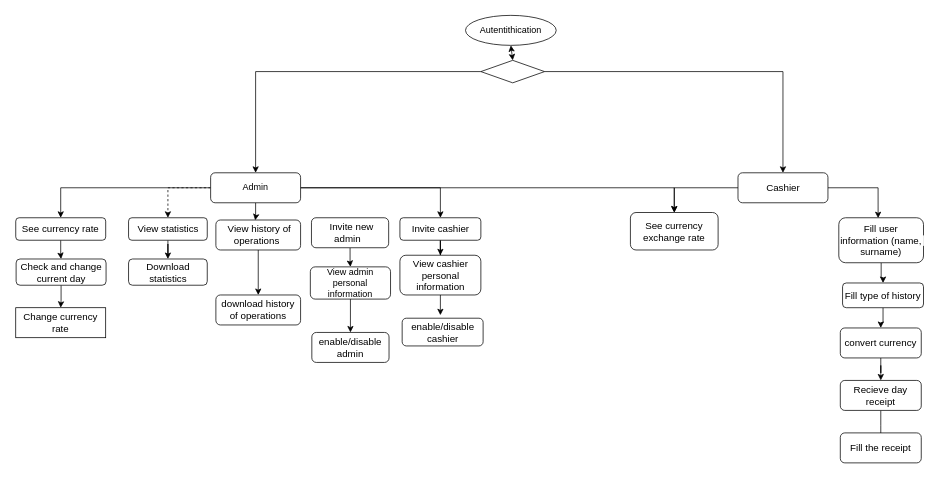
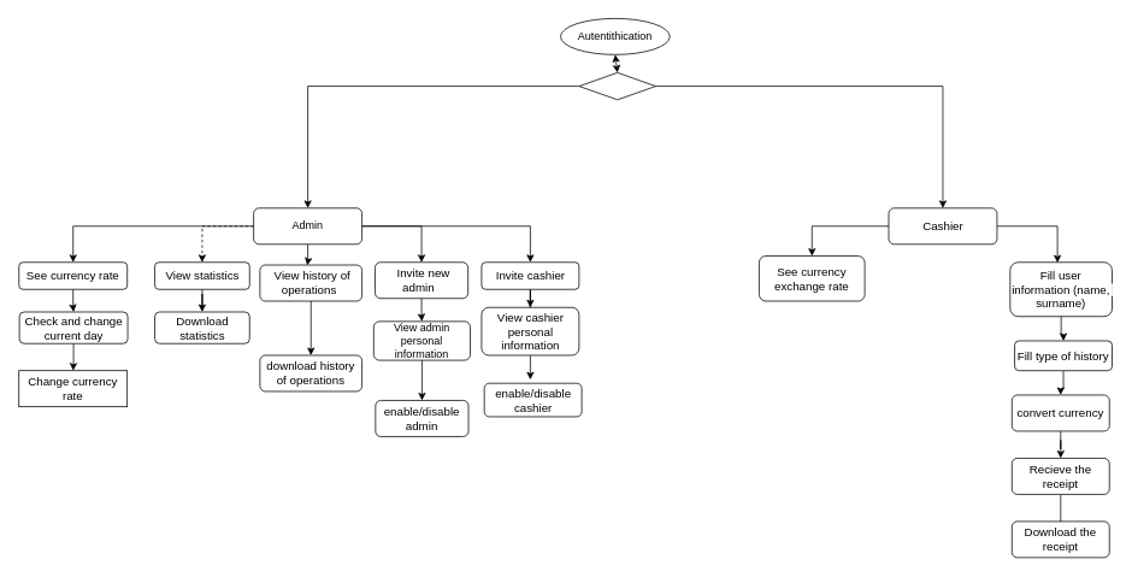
  <mxCell id="0" />
  <mxCell id="1" parent="0" />
  <mxCell id="2" value="Autentithication" style="ellipse;whiteSpace=wrap;html=1;arcSize=23;" parent="1" vertex="1"><mxGeometry x="620" y="20" width="121" height="40" as="geometry" /></mxCell>
  <mxCell id="3" style="edgeStyle=orthogonalEdgeStyle;rounded=0;orthogonalLoop=1;jettySize=auto;html=1;entryX=0.5;entryY=0;entryDx=0;entryDy=0;" parent="1" source="5" target="11" edge="1"><mxGeometry relative="1" as="geometry"><mxPoint x="340" y="150" as="targetPoint" /></mxGeometry></mxCell>
  <mxCell id="4" style="edgeStyle=orthogonalEdgeStyle;rounded=0;orthogonalLoop=1;jettySize=auto;html=1;entryX=0.5;entryY=0;entryDx=0;entryDy=0;" parent="1" source="5" target="34" edge="1"><mxGeometry relative="1" as="geometry"><mxPoint x="1044" y="150" as="targetPoint" /></mxGeometry></mxCell>
  <mxCell id="5" value="" style="rhombus;whiteSpace=wrap;html=1;" parent="1" vertex="1"><mxGeometry x="640.5" y="80" width="85" height="30" as="geometry" /></mxCell>
  <mxCell id="6" style="edgeStyle=orthogonalEdgeStyle;rounded=0;orthogonalLoop=1;jettySize=auto;html=1;entryX=0.5;entryY=0;entryDx=0;entryDy=0;" parent="1" source="11" target="18" edge="1"><mxGeometry relative="1" as="geometry" /></mxCell>
- <mxCell id="7" style="edgeStyle=orthogonalEdgeStyle;rounded=0;orthogonalLoop=1;jettySize=auto;html=1;" parent="1" source="11" target="37" edge="1"><mxGeometry relative="1" as="geometry" /></mxCell>
+ <mxCell id="7" style="edgeStyle=orthogonalEdgeStyle;rounded=0;orthogonalLoop=1;jettySize=auto;html=1;entryX=0.5;entryY=0;entryDx=0;entryDy=0;" parent="1" source="11" target="20" edge="1"><mxGeometry relative="1" as="geometry" /></mxCell>
  <mxCell id="8" style="edgeStyle=orthogonalEdgeStyle;rounded=0;orthogonalLoop=1;jettySize=auto;html=1;entryX=0.5;entryY=0;entryDx=0;entryDy=0;" parent="1" source="11" target="22" edge="1"><mxGeometry relative="1" as="geometry" /></mxCell>
  <mxCell id="9" style="edgeStyle=orthogonalEdgeStyle;rounded=0;orthogonalLoop=1;jettySize=auto;html=1;entryX=0.5;entryY=0;entryDx=0;entryDy=0;dashed=1;" parent="1" source="11" target="14" edge="1"><mxGeometry relative="1" as="geometry"><mxPoint x="230.5" y="280" as="targetPoint" /></mxGeometry></mxCell>
  <mxCell id="10" style="edgeStyle=orthogonalEdgeStyle;rounded=0;orthogonalLoop=1;jettySize=auto;html=1;entryX=0.464;entryY=0.009;entryDx=0;entryDy=0;entryPerimeter=0;" parent="1" source="11" target="16" edge="1"><mxGeometry relative="1" as="geometry" /></mxCell>
  <mxCell id="11" value="Admin" style="rounded=1;whiteSpace=wrap;html=1;" parent="1" vertex="1"><mxGeometry x="280" y="230" width="120" height="40" as="geometry" /></mxCell>
  <mxCell id="12" value="" style="endArrow=classic;startArrow=classic;html=1;entryX=0.5;entryY=1;entryDx=0;entryDy=0;exitX=0.5;exitY=0;exitDx=0;exitDy=0;" parent="1" source="5" target="2" edge="1"><mxGeometry width="50" height="50" relative="1" as="geometry"><mxPoint x="553.5" y="140" as="sourcePoint" /><mxPoint x="603.5" y="90" as="targetPoint" /></mxGeometry></mxCell>
  <mxCell id="13" style="edgeStyle=orthogonalEdgeStyle;rounded=0;orthogonalLoop=1;jettySize=auto;html=1;entryX=0.5;entryY=0;entryDx=0;entryDy=0;" parent="1" source="14" target="26" edge="1"><mxGeometry relative="1" as="geometry" /></mxCell>
  <mxCell id="14" value="&lt;span style=&quot;font-family: &amp;#34;tahoma&amp;#34; , sans-serif , &amp;#34;arial&amp;#34; , &amp;#34;helvetica&amp;#34; ; font-size: 13px ; white-space: pre-wrap ; background-color: rgb(255 , 255 , 255)&quot;&gt; View statistics &lt;/span&gt;&lt;span style=&quot;font-family: &amp;#34;tahoma&amp;#34; , sans-serif , &amp;#34;arial&amp;#34; , &amp;#34;helvetica&amp;#34; ; font-size: 13px ; white-space: pre-wrap ; background-color: rgb(255 , 255 , 255)&quot;&gt;&lt;br&gt;&lt;/span&gt;" style="rounded=1;whiteSpace=wrap;html=1;" parent="1" vertex="1"><mxGeometry x="170.5" y="290" width="105" height="30" as="geometry" /></mxCell>
  <mxCell id="15" style="edgeStyle=orthogonalEdgeStyle;rounded=0;orthogonalLoop=1;jettySize=auto;html=1;entryX=0.5;entryY=0;entryDx=0;entryDy=0;" parent="1" source="16" target="27" edge="1"><mxGeometry relative="1" as="geometry" /></mxCell>
  <mxCell id="16" value="&lt;span style=&quot;font-family: &amp;#34;tahoma&amp;#34; , sans-serif , &amp;#34;arial&amp;#34; , &amp;#34;helvetica&amp;#34; ; font-size: 13px ; white-space: pre-wrap ; background-color: rgb(255 , 255 , 255)&quot;&gt; View history of operations &lt;/span&gt;&lt;span style=&quot;font-family: &amp;#34;tahoma&amp;#34; , sans-serif , &amp;#34;arial&amp;#34; , &amp;#34;helvetica&amp;#34; ; font-size: 13px ; white-space: pre-wrap ; background-color: rgb(255 , 255 , 255)&quot;&gt;&lt;br&gt;&lt;/span&gt;" style="rounded=1;whiteSpace=wrap;html=1;" parent="1" vertex="1"><mxGeometry x="287" y="293" width="113" height="40" as="geometry" /></mxCell>
  <mxCell id="17" style="edgeStyle=orthogonalEdgeStyle;rounded=0;orthogonalLoop=1;jettySize=auto;html=1;entryX=0.5;entryY=0;entryDx=0;entryDy=0;" parent="1" source="18" target="24" edge="1"><mxGeometry relative="1" as="geometry" /></mxCell>
  <mxCell id="18" value="&lt;span style=&quot;font-family: &amp;#34;tahoma&amp;#34; , sans-serif , &amp;#34;arial&amp;#34; , &amp;#34;helvetica&amp;#34; ; font-size: 13px ; white-space: pre-wrap ; background-color: rgb(255 , 255 , 255)&quot;&gt;See currency rate&lt;/span&gt;&lt;span style=&quot;font-family: &amp;#34;tahoma&amp;#34; , sans-serif , &amp;#34;arial&amp;#34; , &amp;#34;helvetica&amp;#34; ; font-size: 13px ; white-space: pre-wrap ; background-color: rgb(255 , 255 , 255)&quot;&gt;&lt;br&gt;&lt;/span&gt;" style="rounded=1;whiteSpace=wrap;html=1;" parent="1" vertex="1"><mxGeometry x="20" y="290" width="120" height="30" as="geometry" /></mxCell>
  <mxCell id="19" style="edgeStyle=orthogonalEdgeStyle;rounded=0;orthogonalLoop=1;jettySize=auto;html=1;entryX=0.5;entryY=0;entryDx=0;entryDy=0;" edge="1" parent="1" source="20" target="46"><mxGeometry relative="1" as="geometry" /></mxCell>
  <mxCell id="20" value="&lt;span style=&quot;font-family: &amp;#34;tahoma&amp;#34; , sans-serif , &amp;#34;arial&amp;#34; , &amp;#34;helvetica&amp;#34; ; font-size: 13px ; white-space: pre-wrap ; background-color: rgb(255 , 255 , 255)&quot;&gt; Invite new admin  &lt;/span&gt;&lt;span style=&quot;font-family: &amp;#34;tahoma&amp;#34; , sans-serif , &amp;#34;arial&amp;#34; , &amp;#34;helvetica&amp;#34; ; font-size: 13px ; white-space: pre-wrap ; background-color: rgb(255 , 255 , 255)&quot;&gt;&lt;br&gt;&lt;/span&gt;" style="rounded=1;whiteSpace=wrap;html=1;" parent="1" vertex="1"><mxGeometry x="414.5" y="290" width="103" height="40" as="geometry" /></mxCell>
  <mxCell id="21" style="edgeStyle=orthogonalEdgeStyle;rounded=0;orthogonalLoop=1;jettySize=auto;html=1;entryX=0.5;entryY=0;entryDx=0;entryDy=0;" parent="1" source="22" target="30" edge="1"><mxGeometry relative="1" as="geometry" /></mxCell>
  <mxCell id="22" value="&lt;span style=&quot;font-family: &amp;#34;tahoma&amp;#34; , sans-serif , &amp;#34;arial&amp;#34; , &amp;#34;helvetica&amp;#34; ; font-size: 13px ; white-space: pre-wrap ; background-color: rgb(255 , 255 , 255)&quot;&gt; Invite cashier &lt;/span&gt;&lt;span style=&quot;font-family: &amp;#34;tahoma&amp;#34; , sans-serif , &amp;#34;arial&amp;#34; , &amp;#34;helvetica&amp;#34; ; font-size: 13px ; white-space: pre-wrap ; background-color: rgb(255 , 255 , 255)&quot;&gt;&lt;br&gt;&lt;/span&gt;" style="rounded=1;whiteSpace=wrap;html=1;" parent="1" vertex="1"><mxGeometry x="532.5" y="290" width="108" height="30" as="geometry" /></mxCell>
  <mxCell id="23" style="edgeStyle=orthogonalEdgeStyle;rounded=0;orthogonalLoop=1;jettySize=auto;html=1;entryX=0.5;entryY=0;entryDx=0;entryDy=0;" parent="1" source="24" target="25" edge="1"><mxGeometry relative="1" as="geometry" /></mxCell>
  <mxCell id="24" value="&lt;span style=&quot;font-family: &amp;#34;tahoma&amp;#34; , sans-serif , &amp;#34;arial&amp;#34; , &amp;#34;helvetica&amp;#34; ; font-size: 13px ; white-space: pre-wrap ; background-color: rgb(255 , 255 , 255)&quot;&gt;Check and change current day&lt;/span&gt;&lt;span style=&quot;font-family: &amp;#34;tahoma&amp;#34; , sans-serif , &amp;#34;arial&amp;#34; , &amp;#34;helvetica&amp;#34; ; font-size: 13px ; white-space: pre-wrap ; background-color: rgb(255 , 255 , 255)&quot;&gt;&lt;br&gt;&lt;/span&gt;" style="rounded=1;whiteSpace=wrap;html=1;" parent="1" vertex="1"><mxGeometry x="20.5" y="345" width="120" height="35" as="geometry" /></mxCell>
  <mxCell id="25" value="&lt;span style=&quot;font-family: &amp;#34;tahoma&amp;#34; , sans-serif , &amp;#34;arial&amp;#34; , &amp;#34;helvetica&amp;#34; ; font-size: 13px ; white-space: pre-wrap ; background-color: rgb(255 , 255 , 255)&quot;&gt;Change currency rate&lt;/span&gt;&lt;span style=&quot;font-family: &amp;#34;tahoma&amp;#34; , sans-serif , &amp;#34;arial&amp;#34; , &amp;#34;helvetica&amp;#34; ; font-size: 13px ; white-space: pre-wrap ; background-color: rgb(255 , 255 , 255)&quot;&gt;&lt;br&gt;&lt;/span&gt;" style="whiteSpace=wrap;html=1;rounded=0;" parent="1" vertex="1"><mxGeometry x="20" y="410" width="120" height="40" as="geometry" /></mxCell>
  <mxCell id="26" value="&lt;span style=&quot;font-family: &amp;#34;tahoma&amp;#34; , sans-serif , &amp;#34;arial&amp;#34; , &amp;#34;helvetica&amp;#34; ; font-size: 13px ; white-space: pre-wrap ; background-color: rgb(255 , 255 , 255)&quot;&gt;Download statistics&lt;/span&gt;&lt;span style=&quot;font-family: &amp;#34;tahoma&amp;#34; , sans-serif , &amp;#34;arial&amp;#34; , &amp;#34;helvetica&amp;#34; ; font-size: 13px ; white-space: pre-wrap ; background-color: rgb(255 , 255 , 255)&quot;&gt;&lt;br&gt;&lt;/span&gt;" style="rounded=1;whiteSpace=wrap;html=1;" parent="1" vertex="1"><mxGeometry x="170.5" y="345" width="105" height="35" as="geometry" /></mxCell>
  <mxCell id="27" value="&lt;span style=&quot;font-family: &amp;#34;tahoma&amp;#34; , sans-serif , &amp;#34;arial&amp;#34; , &amp;#34;helvetica&amp;#34; ; font-size: 13px ; white-space: pre-wrap ; background-color: rgb(255 , 255 , 255)&quot;&gt;download history of operations&lt;/span&gt;&lt;span style=&quot;font-family: &amp;#34;tahoma&amp;#34; , sans-serif , &amp;#34;arial&amp;#34; , &amp;#34;helvetica&amp;#34; ; font-size: 13px ; white-space: pre-wrap ; background-color: rgb(255 , 255 , 255)&quot;&gt;&lt;br&gt;&lt;/span&gt;" style="rounded=1;whiteSpace=wrap;html=1;" parent="1" vertex="1"><mxGeometry x="287" y="393" width="113" height="40" as="geometry" /></mxCell>
  <mxCell id="28" value="&lt;span style=&quot;font-family: &amp;#34;tahoma&amp;#34; , sans-serif , &amp;#34;arial&amp;#34; , &amp;#34;helvetica&amp;#34; ; font-size: 13px ; white-space: pre-wrap ; background-color: rgb(255 , 255 , 255)&quot;&gt;enable/disable admin&lt;/span&gt;&lt;span style=&quot;font-family: &amp;#34;tahoma&amp;#34; , sans-serif , &amp;#34;arial&amp;#34; , &amp;#34;helvetica&amp;#34; ; font-size: 13px ; white-space: pre-wrap ; background-color: rgb(255 , 255 , 255)&quot;&gt;&lt;br&gt;&lt;/span&gt;" style="rounded=1;whiteSpace=wrap;html=1;" parent="1" vertex="1"><mxGeometry x="415" y="443" width="103" height="40" as="geometry" /></mxCell>
  <mxCell id="29" style="edgeStyle=orthogonalEdgeStyle;rounded=0;orthogonalLoop=1;jettySize=auto;html=1;" parent="1" source="30" edge="1"><mxGeometry relative="1" as="geometry"><mxPoint x="586.5" y="420" as="targetPoint" /></mxGeometry></mxCell>
  <mxCell id="30" value="&lt;span style=&quot;font-family: &amp;#34;tahoma&amp;#34; , sans-serif , &amp;#34;arial&amp;#34; , &amp;#34;helvetica&amp;#34; ; font-size: 13px ; white-space: pre-wrap ; background-color: rgb(255 , 255 , 255)&quot;&gt;View cashier personal information&lt;/span&gt;&lt;span style=&quot;font-family: &amp;#34;tahoma&amp;#34; , sans-serif , &amp;#34;arial&amp;#34; , &amp;#34;helvetica&amp;#34; ; font-size: 13px ; white-space: pre-wrap ; background-color: rgb(255 , 255 , 255)&quot;&gt;&lt;br&gt;&lt;/span&gt;" style="rounded=1;whiteSpace=wrap;html=1;" parent="1" vertex="1"><mxGeometry x="532.5" y="340" width="108" height="53" as="geometry" /></mxCell>
  <mxCell id="31" value="&lt;span style=&quot;font-family: &amp;#34;tahoma&amp;#34; , sans-serif , &amp;#34;arial&amp;#34; , &amp;#34;helvetica&amp;#34; ; font-size: 13px ; white-space: pre-wrap ; background-color: rgb(255 , 255 , 255)&quot;&gt;enable/disable cashier&lt;/span&gt;&lt;span style=&quot;font-family: &amp;#34;tahoma&amp;#34; , sans-serif , &amp;#34;arial&amp;#34; , &amp;#34;helvetica&amp;#34; ; font-size: 13px ; white-space: pre-wrap ; background-color: rgb(255 , 255 , 255)&quot;&gt;&lt;br&gt;&lt;/span&gt;" style="rounded=1;whiteSpace=wrap;html=1;" parent="1" vertex="1"><mxGeometry x="535.5" y="424" width="108" height="37" as="geometry" /></mxCell>
  <mxCell id="32" style="edgeStyle=orthogonalEdgeStyle;rounded=0;orthogonalLoop=1;jettySize=auto;html=1;entryX=0.5;entryY=0;entryDx=0;entryDy=0;" parent="1" source="34" target="37" edge="1"><mxGeometry relative="1" as="geometry" /></mxCell>
  <mxCell id="33" style="edgeStyle=orthogonalEdgeStyle;rounded=0;orthogonalLoop=1;jettySize=auto;html=1;entryX=0.464;entryY=0.009;entryDx=0;entryDy=0;entryPerimeter=0;" parent="1" source="34" target="36" edge="1"><mxGeometry relative="1" as="geometry" /></mxCell>
  <mxCell id="34" value="&lt;span style=&quot;font-family: &amp;#34;tahoma&amp;#34; , sans-serif , &amp;#34;arial&amp;#34; , &amp;#34;helvetica&amp;#34; ; font-size: 13px ; white-space: pre-wrap&quot;&gt;Сashier&lt;/span&gt;" style="rounded=1;whiteSpace=wrap;html=1;" parent="1" vertex="1"><mxGeometry x="983.5" y="230" width="120" height="40" as="geometry" /></mxCell>
  <mxCell id="35" style="edgeStyle=orthogonalEdgeStyle;rounded=0;orthogonalLoop=1;jettySize=auto;html=1;exitX=0.5;exitY=1;exitDx=0;exitDy=0;" edge="1" parent="1" source="36" target="39"><mxGeometry relative="1" as="geometry" /></mxCell>
  <mxCell id="36" value="&lt;span style=&quot;background-color: rgb(255 , 255 , 255)&quot;&gt;&lt;font face=&quot;tahoma, sans-serif, arial, helvetica&quot;&gt;&lt;span style=&quot;font-size: 13px ; white-space: pre-wrap&quot;&gt;Fill user information (name, surname)&lt;/span&gt;&lt;/font&gt;&lt;br&gt;&lt;/span&gt;" style="rounded=1;whiteSpace=wrap;html=1;" parent="1" vertex="1"><mxGeometry x="1118" y="290" width="113" height="60" as="geometry" /></mxCell>
  <mxCell id="37" value="&lt;span style=&quot;font-family: &amp;#34;tahoma&amp;#34; , sans-serif , &amp;#34;arial&amp;#34; , &amp;#34;helvetica&amp;#34; ; font-size: 13px ; white-space: pre-wrap ; background-color: rgb(255 , 255 , 255)&quot;&gt;See currency exchange rate&lt;br&gt;&lt;/span&gt;" style="rounded=1;whiteSpace=wrap;html=1;" parent="1" vertex="1"><mxGeometry x="840" y="283" width="117" height="50" as="geometry" /></mxCell>
  <mxCell id="38" style="edgeStyle=orthogonalEdgeStyle;rounded=0;orthogonalLoop=1;jettySize=auto;html=1;" parent="1" source="39" target="41" edge="1"><mxGeometry relative="1" as="geometry" /></mxCell>
  <mxCell id="39" value="&lt;span style=&quot;background-color: rgb(255 , 255 , 255)&quot;&gt;&lt;font face=&quot;tahoma, sans-serif, arial, helvetica&quot;&gt;&lt;span style=&quot;font-size: 13px ; white-space: pre-wrap&quot;&gt;Fill type of history&lt;/span&gt;&lt;/font&gt;&lt;br&gt;&lt;/span&gt;" style="rounded=1;whiteSpace=wrap;html=1;" parent="1" vertex="1"><mxGeometry x="1123" y="377" width="108" height="33" as="geometry" /></mxCell>
  <mxCell id="40" style="edgeStyle=orthogonalEdgeStyle;rounded=0;orthogonalLoop=1;jettySize=auto;html=1;entryX=0.5;entryY=0;entryDx=0;entryDy=0;" parent="1" source="41" target="43" edge="1"><mxGeometry relative="1" as="geometry" /></mxCell>
  <mxCell id="41" value="&lt;span style=&quot;background-color: rgb(255 , 255 , 255)&quot;&gt;&lt;font face=&quot;tahoma, sans-serif, arial, helvetica&quot;&gt;&lt;span style=&quot;font-size: 13px ; white-space: pre-wrap&quot;&gt;convert currency&lt;/span&gt;&lt;/font&gt;&lt;br&gt;&lt;/span&gt;" style="rounded=1;whiteSpace=wrap;html=1;" parent="1" vertex="1"><mxGeometry x="1120" y="437" width="108" height="40" as="geometry" /></mxCell>
  <mxCell id="42" style="edgeStyle=orthogonalEdgeStyle;rounded=0;orthogonalLoop=1;jettySize=auto;html=1;" parent="1" source="43" edge="1"><mxGeometry relative="1" as="geometry"><mxPoint x="1174" y="588" as="targetPoint" /></mxGeometry></mxCell>
- <mxCell id="43" value="&lt;font face=&quot;tahoma, sans-serif, arial, helvetica&quot;&gt;&lt;span style=&quot;font-size: 13px ; white-space: pre-wrap ; background-color: rgb(255 , 255 , 255)&quot;&gt;Recieve day receipt&lt;/span&gt;&lt;/font&gt;" style="rounded=1;whiteSpace=wrap;html=1;" parent="1" vertex="1"><mxGeometry x="1120" y="507" width="108" height="40" as="geometry" /></mxCell>
- <mxCell id="44" value="&lt;span style=&quot;background-color: rgb(255 , 255 , 255)&quot;&gt;&lt;font face=&quot;tahoma, sans-serif, arial, helvetica&quot;&gt;&lt;span style=&quot;font-size: 13px ; white-space: pre-wrap&quot;&gt;Fill the receipt&lt;/span&gt;&lt;/font&gt;&lt;br&gt;&lt;/span&gt;" style="rounded=1;whiteSpace=wrap;html=1;" parent="1" vertex="1"><mxGeometry x="1120" y="577" width="108" height="40" as="geometry" /></mxCell>
+ <mxCell id="43" value="&lt;font face=&quot;tahoma, sans-serif, arial, helvetica&quot;&gt;&lt;span style=&quot;font-size: 13px ; white-space: pre-wrap ; background-color: rgb(255 , 255 , 255)&quot;&gt;Recieve the receipt&lt;/span&gt;&lt;/font&gt;" style="rounded=1;whiteSpace=wrap;html=1;" parent="1" vertex="1"><mxGeometry x="1120" y="507" width="108" height="40" as="geometry" /></mxCell>
+ <mxCell id="44" value="&lt;span style=&quot;background-color: rgb(255 , 255 , 255)&quot;&gt;&lt;font face=&quot;tahoma, sans-serif, arial, helvetica&quot;&gt;&lt;span style=&quot;font-size: 13px ; white-space: pre-wrap&quot;&gt;Download the receipt&lt;/span&gt;&lt;/font&gt;&lt;br&gt;&lt;/span&gt;" style="rounded=1;whiteSpace=wrap;html=1;" parent="1" vertex="1"><mxGeometry x="1120" y="577" width="108" height="40" as="geometry" /></mxCell>
  <mxCell id="45" style="edgeStyle=orthogonalEdgeStyle;rounded=0;orthogonalLoop=1;jettySize=auto;html=1;" edge="1" parent="1" source="46" target="28"><mxGeometry relative="1" as="geometry" /></mxCell>
  <mxCell id="46" value="View admin personal information" style="rounded=1;whiteSpace=wrap;html=1;" vertex="1" parent="1"><mxGeometry x="413" y="355.5" width="107" height="43" as="geometry" /></mxCell>
